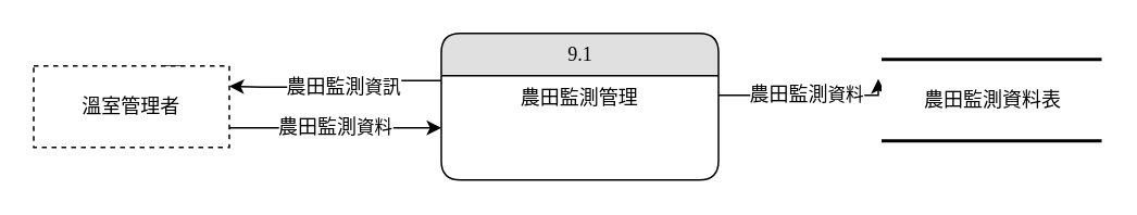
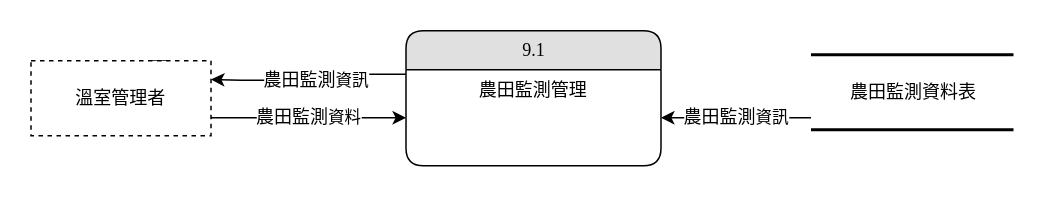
  <mxCell id="0" />
  <mxCell id="1" parent="0" />
  <mxCell id="2" value="&lt;span style=&quot;font-family: &amp;#34;verdana&amp;#34; ; font-size: 12px&quot;&gt;農田監測&lt;/span&gt;資料" style="edgeStyle=orthogonalEdgeStyle;rounded=0;orthogonalLoop=1;jettySize=auto;html=1;entryX=0;entryY=0.5;entryDx=0;entryDy=0;exitX=0.75;exitY=0;exitDx=0;exitDy=0;" parent="1" source="3" target="9" edge="1"><mxGeometry x="0.406" relative="1" as="geometry"><mxPoint x="271" y="-180" as="targetPoint" /><Array as="points"><mxPoint x="100" y="78" /></Array><mxPoint x="70" y="-20" as="sourcePoint" /><mxPoint as="offset" /></mxGeometry></mxCell>
  <mxCell id="3" value="溫室管理者" style="whiteSpace=wrap;html=1;rounded=0;shadow=0;comic=0;labelBackgroundColor=none;strokeWidth=1;fontFamily=Verdana;fontSize=12;align=center;dashed=1;" parent="1" vertex="1"><mxGeometry x="20" y="40" width="120" height="50" as="geometry" /></mxCell>
- <mxCell id="4" value="&lt;span style=&quot;font-family: &amp;#34;verdana&amp;#34; ; font-size: 12px&quot;&gt;農田監測&lt;/span&gt;資料" style="edgeStyle=orthogonalEdgeStyle;rounded=0;orthogonalLoop=1;jettySize=auto;html=1;entryX=-0.015;entryY=0.24;entryDx=0;entryDy=0;entryPerimeter=0;" parent="1" source="8" target="7" edge="1"><mxGeometry relative="1" as="geometry"><mxPoint x="577" y="60" as="targetPoint" /><Array as="points"><mxPoint x="510" y="58" /><mxPoint x="510" y="58" /></Array></mxGeometry></mxCell>
  <mxCell id="5" value="&lt;span style=&quot;font-family: &amp;#34;verdana&amp;#34; ; font-size: 12px&quot;&gt;農田監測&lt;/span&gt;資訊" style="edgeStyle=orthogonalEdgeStyle;rounded=0;orthogonalLoop=1;jettySize=auto;html=1;entryX=1;entryY=0.25;entryDx=0;entryDy=0;exitX=0;exitY=0.047;exitDx=0;exitDy=0;exitPerimeter=0;" parent="1" source="9" target="3" edge="1"><mxGeometry x="-0.045" relative="1" as="geometry"><mxPoint x="130" y="-20" as="targetPoint" /><Array as="points"><mxPoint x="220" y="49" /><mxPoint x="220" y="53" /><mxPoint x="160" y="53" /></Array><mxPoint as="offset" /></mxGeometry></mxCell>
+ <mxCell id="6" value="&lt;span style=&quot;font-family: &amp;#34;verdana&amp;#34; ; font-size: 12px&quot;&gt;農田監測&lt;/span&gt;資訊" style="edgeStyle=orthogonalEdgeStyle;rounded=0;orthogonalLoop=1;jettySize=auto;html=1;entryX=1;entryY=0.5;entryDx=0;entryDy=0;" parent="1" source="7" target="9" edge="1"><mxGeometry relative="1" as="geometry"><Array as="points"><mxPoint x="520" y="78" /><mxPoint x="520" y="78" /></Array></mxGeometry></mxCell>
  <mxCell id="7" value="農田監測資料表" style="html=1;rounded=0;shadow=0;comic=0;labelBackgroundColor=none;strokeWidth=2;fontFamily=Verdana;fontSize=12;align=center;shape=mxgraph.ios7ui.horLines;" parent="1" vertex="1"><mxGeometry x="540" y="36" width="135" height="50" as="geometry" /></mxCell>
  <mxCell id="8" value="9.1" style="swimlane;html=1;fontStyle=0;childLayout=stackLayout;horizontal=1;startSize=26;fillColor=#e0e0e0;horizontalStack=0;resizeParent=1;resizeLast=0;collapsible=1;marginBottom=0;swimlaneFillColor=#ffffff;align=center;rounded=1;shadow=0;comic=0;labelBackgroundColor=none;strokeWidth=1;fontFamily=Verdana;fontSize=12" parent="1" vertex="1"><mxGeometry x="270" y="20" width="170" height="90" as="geometry" /></mxCell>
  <mxCell id="9" value="&lt;span style=&quot;font-family: &amp;#34;verdana&amp;#34;&quot;&gt;農田監測管理&lt;/span&gt;" style="text;html=1;strokeColor=none;fillColor=none;spacingLeft=4;spacingRight=4;whiteSpace=wrap;overflow=hidden;rotatable=0;points=[[0,0.5],[1,0.5]];portConstraint=eastwest;align=center;" parent="8" vertex="1"><mxGeometry y="26" width="170" height="64" as="geometry" /></mxCell>
